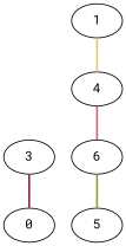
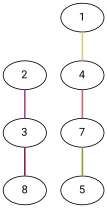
  graph {
    fontname="Roboto Mono"
    rankdir=BT
    node [fontname="Roboto Mono"]
    edge [fontname="Roboto Mono" style=bold]
    3
+   2
    4
    1
    5
-   6
-   8 [label=0]
+   6 [label=7]
+   8
+   3 -- 2 [color="#AA4499"]
    4 -- 1 [color="#DDCC77"]
    5 -- 6 [color="#999933"]
    6 -- 4 [color="#CC6677"]
    8 -- 3 [color="#882255"]
  }
